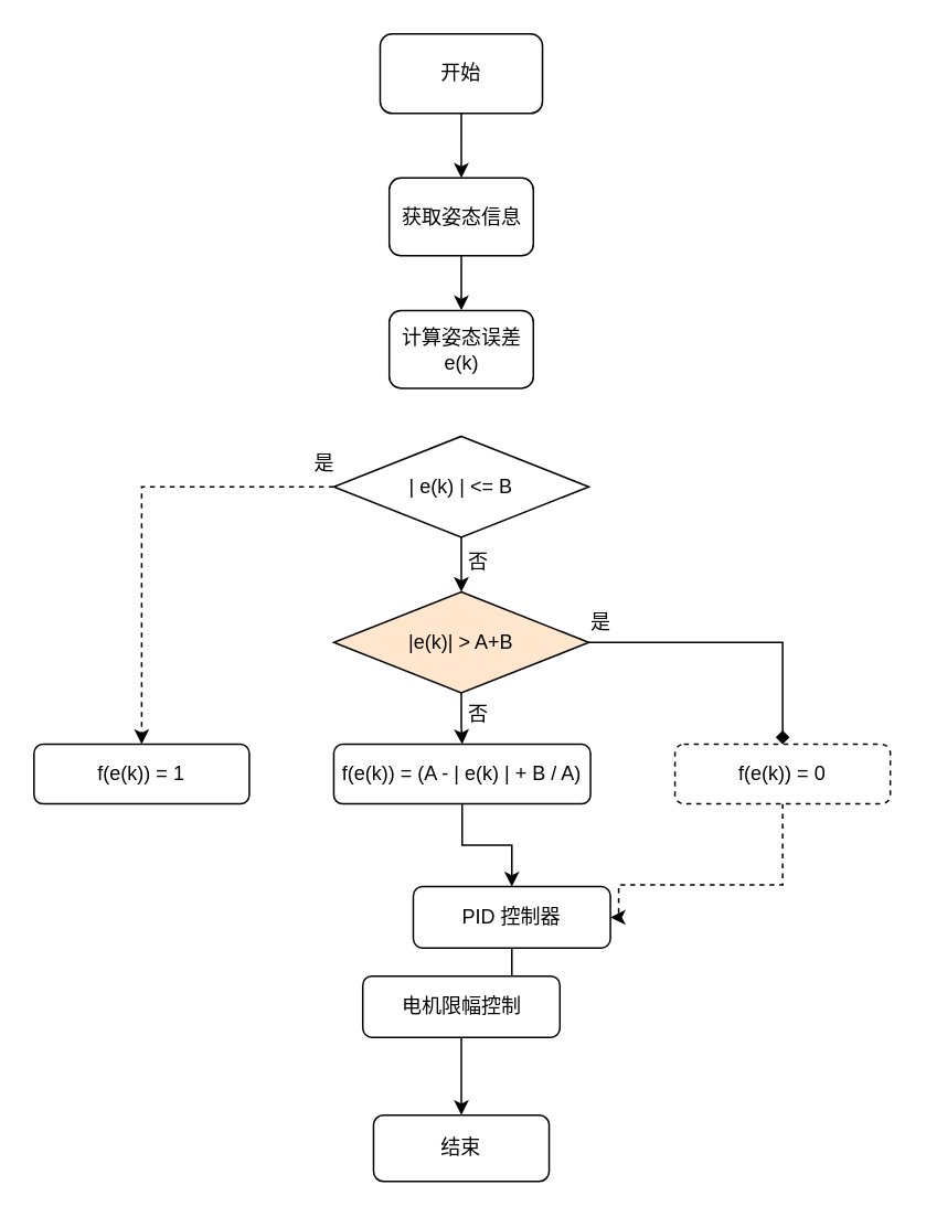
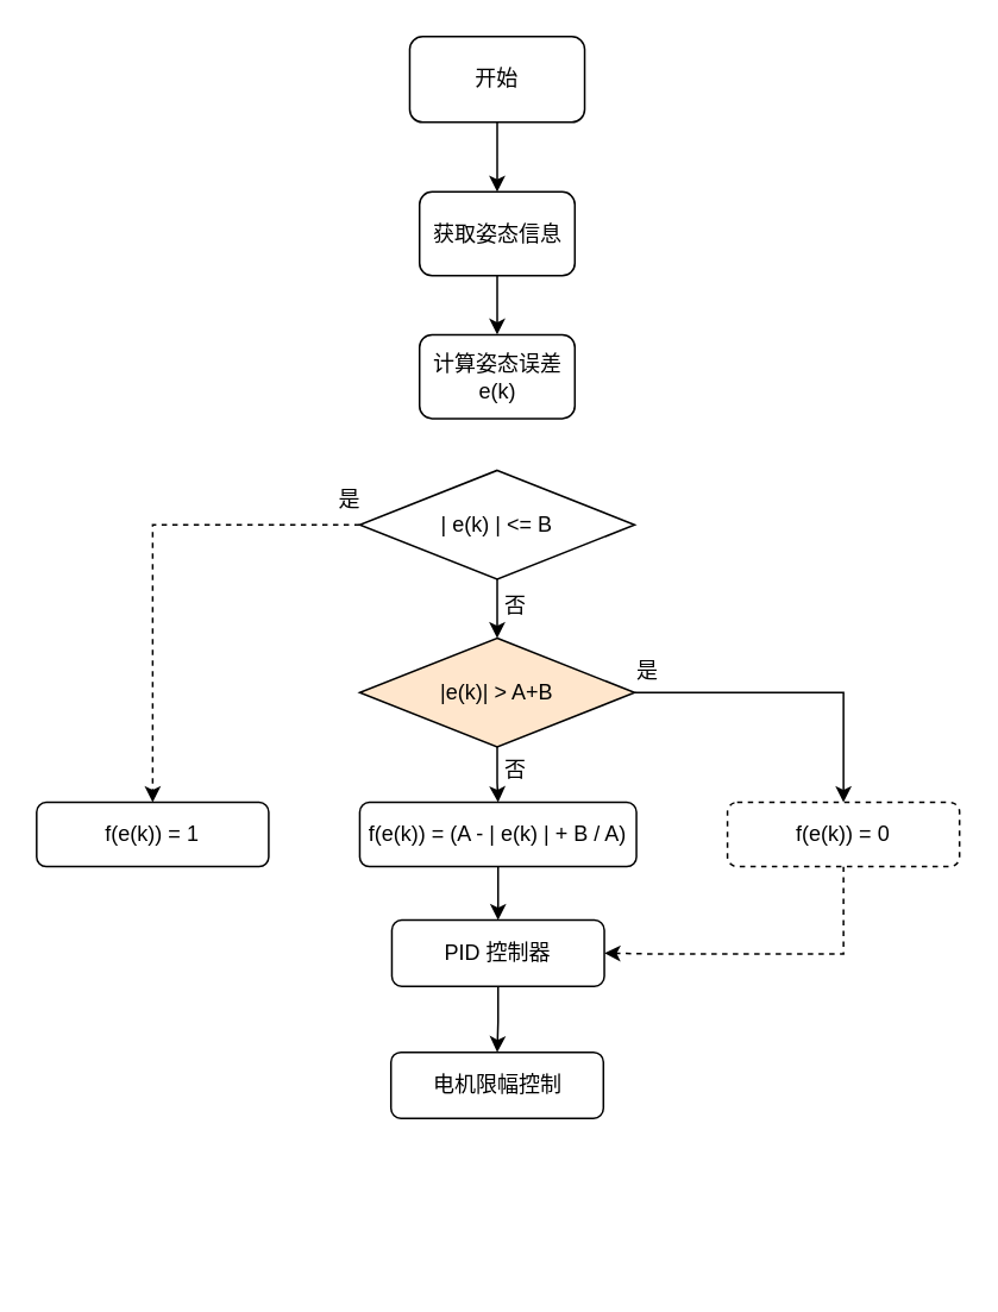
  <mxCell id="0" />
  <mxCell id="1" parent="0" />
  <mxCell id="2" value="" style="edgeStyle=orthogonalEdgeStyle;rounded=0;orthogonalLoop=1;jettySize=auto;html=1;" edge="1" parent="1" source="3" target="5"><mxGeometry relative="1" as="geometry" /></mxCell>
  <mxCell id="3" value="开始" style="rounded=1;whiteSpace=wrap;html=1;" vertex="1" parent="1"><mxGeometry x="229" y="20" width="98" height="48" as="geometry" /></mxCell>
  <mxCell id="4" value="" style="edgeStyle=orthogonalEdgeStyle;rounded=0;orthogonalLoop=1;jettySize=auto;html=1;" edge="1" parent="1" source="5" target="6"><mxGeometry relative="1" as="geometry" /></mxCell>
  <mxCell id="5" value="获取姿态信息" style="whiteSpace=wrap;html=1;rounded=1;" vertex="1" parent="1"><mxGeometry x="234.5" y="107" width="87" height="47" as="geometry" /></mxCell>
  <mxCell id="6" value="计算姿态误差e(k)" style="whiteSpace=wrap;html=1;rounded=1;" vertex="1" parent="1"><mxGeometry x="234.5" y="187" width="87" height="47" as="geometry" /></mxCell>
  <mxCell id="7" value="" style="edgeStyle=orthogonalEdgeStyle;rounded=0;orthogonalLoop=1;jettySize=auto;html=1;" edge="1" parent="1" source="9" target="12"><mxGeometry relative="1" as="geometry" /></mxCell>
  <mxCell id="8" style="edgeStyle=orthogonalEdgeStyle;rounded=0;orthogonalLoop=1;jettySize=auto;html=1;entryX=0.5;entryY=0;entryDx=0;entryDy=0;dashed=1;" edge="1" parent="1" source="9" target="21"><mxGeometry relative="1" as="geometry" /></mxCell>
  <mxCell id="9" value="| e(k) | &amp;lt;= B" style="rhombus;whiteSpace=wrap;html=1;" vertex="1" parent="1"><mxGeometry x="201" y="263" width="154" height="61" as="geometry" /></mxCell>
  <mxCell id="10" value="" style="edgeStyle=orthogonalEdgeStyle;rounded=0;orthogonalLoop=1;jettySize=auto;html=1;" edge="1" parent="1" source="12" target="15"><mxGeometry relative="1" as="geometry" /></mxCell>
- <mxCell id="11" style="edgeStyle=orthogonalEdgeStyle;rounded=0;orthogonalLoop=1;jettySize=auto;html=1;entryX=0.5;entryY=0;entryDx=0;entryDy=0;endArrow=diamond;" edge="1" parent="1" source="12" target="20"><mxGeometry relative="1" as="geometry"><mxPoint x="468.931" y="441.138" as="targetPoint" /></mxGeometry></mxCell>
+ <mxCell id="11" style="edgeStyle=orthogonalEdgeStyle;rounded=0;orthogonalLoop=1;jettySize=auto;html=1;entryX=0.5;entryY=0;entryDx=0;entryDy=0;" edge="1" parent="1" source="12" target="20"><mxGeometry relative="1" as="geometry"><mxPoint x="468.931" y="441.138" as="targetPoint" /></mxGeometry></mxCell>
  <mxCell id="12" value="|e(k)| &amp;gt; A+B" style="rhombus;whiteSpace=wrap;html=1;fillColor=#ffe6cc;" vertex="1" parent="1"><mxGeometry x="201" y="357" width="154" height="61" as="geometry" /></mxCell>
  <mxCell id="13" value="否" style="text;html=1;align=center;verticalAlign=middle;resizable=0;points=[];autosize=1;strokeColor=none;fillColor=none;" vertex="1" parent="1"><mxGeometry x="273" y="326" width="30" height="26" as="geometry" /></mxCell>
  <mxCell id="14" value="" style="edgeStyle=orthogonalEdgeStyle;rounded=0;orthogonalLoop=1;jettySize=auto;html=1;" edge="1" parent="1" source="15" target="18"><mxGeometry relative="1" as="geometry" /></mxCell>
  <mxCell id="15" value="f(e(k)) = (A - | e(k) | + B / A)" style="rounded=1;whiteSpace=wrap;html=1;" vertex="1" parent="1"><mxGeometry x="201" y="449" width="155" height="36" as="geometry" /></mxCell>
  <mxCell id="16" value="否" style="text;html=1;align=center;verticalAlign=middle;resizable=0;points=[];autosize=1;strokeColor=none;fillColor=none;" vertex="1" parent="1"><mxGeometry x="273" y="418" width="30" height="26" as="geometry" /></mxCell>
  <mxCell id="17" value="" style="edgeStyle=orthogonalEdgeStyle;rounded=0;orthogonalLoop=1;jettySize=auto;html=1;" edge="1" parent="1" source="18" target="25"><mxGeometry relative="1" as="geometry" /></mxCell>
- <mxCell id="18" value="PID 控制器" style="rounded=1;whiteSpace=wrap;html=1;" vertex="1" parent="1"><mxGeometry x="249" y="535" width="119" height="37" as="geometry" /></mxCell>
+ <mxCell id="18" value="PID 控制器" style="rounded=1;whiteSpace=wrap;html=1;" vertex="1" parent="1"><mxGeometry x="219" y="515" width="119" height="37" as="geometry" /></mxCell>
  <mxCell id="19" style="edgeStyle=orthogonalEdgeStyle;rounded=0;orthogonalLoop=1;jettySize=auto;html=1;entryX=1;entryY=0.5;entryDx=0;entryDy=0;dashed=1;" edge="1" parent="1" source="20" target="18"><mxGeometry relative="1" as="geometry"><Array as="points"><mxPoint x="472" y="534" /><mxPoint x="373" y="534" /></Array></mxGeometry></mxCell>
  <mxCell id="20" value="f(e(k)) = 0" style="rounded=1;whiteSpace=wrap;html=1;dashed=1;" vertex="1" parent="1"><mxGeometry x="407" y="449" width="130" height="36" as="geometry" /></mxCell>
  <mxCell id="21" value="f(e(k)) = 1" style="rounded=1;whiteSpace=wrap;html=1;" vertex="1" parent="1"><mxGeometry x="20" y="449" width="130" height="36" as="geometry" /></mxCell>
  <mxCell id="22" value="是" style="text;html=1;align=center;verticalAlign=middle;resizable=0;points=[];autosize=1;strokeColor=none;fillColor=none;" vertex="1" parent="1"><mxGeometry x="347" y="363" width="30" height="26" as="geometry" /></mxCell>
  <mxCell id="23" value="是" style="text;html=1;align=center;verticalAlign=middle;resizable=0;points=[];autosize=1;strokeColor=none;fillColor=none;" vertex="1" parent="1"><mxGeometry x="180" y="267" width="30" height="26" as="geometry" /></mxCell>
- <mxCell id="24" value="" style="edgeStyle=orthogonalEdgeStyle;rounded=0;orthogonalLoop=1;jettySize=auto;html=1;" edge="1" parent="1" source="25" target="26"><mxGeometry relative="1" as="geometry" /></mxCell>
  <mxCell id="25" value="电机限幅控制" style="rounded=1;whiteSpace=wrap;html=1;" vertex="1" parent="1"><mxGeometry x="218.5" y="589" width="119" height="37" as="geometry" /></mxCell>
- <mxCell id="26" value="结束" style="whiteSpace=wrap;html=1;rounded=1;" vertex="1" parent="1"><mxGeometry x="225" y="673" width="106" height="40" as="geometry" /></mxCell>
